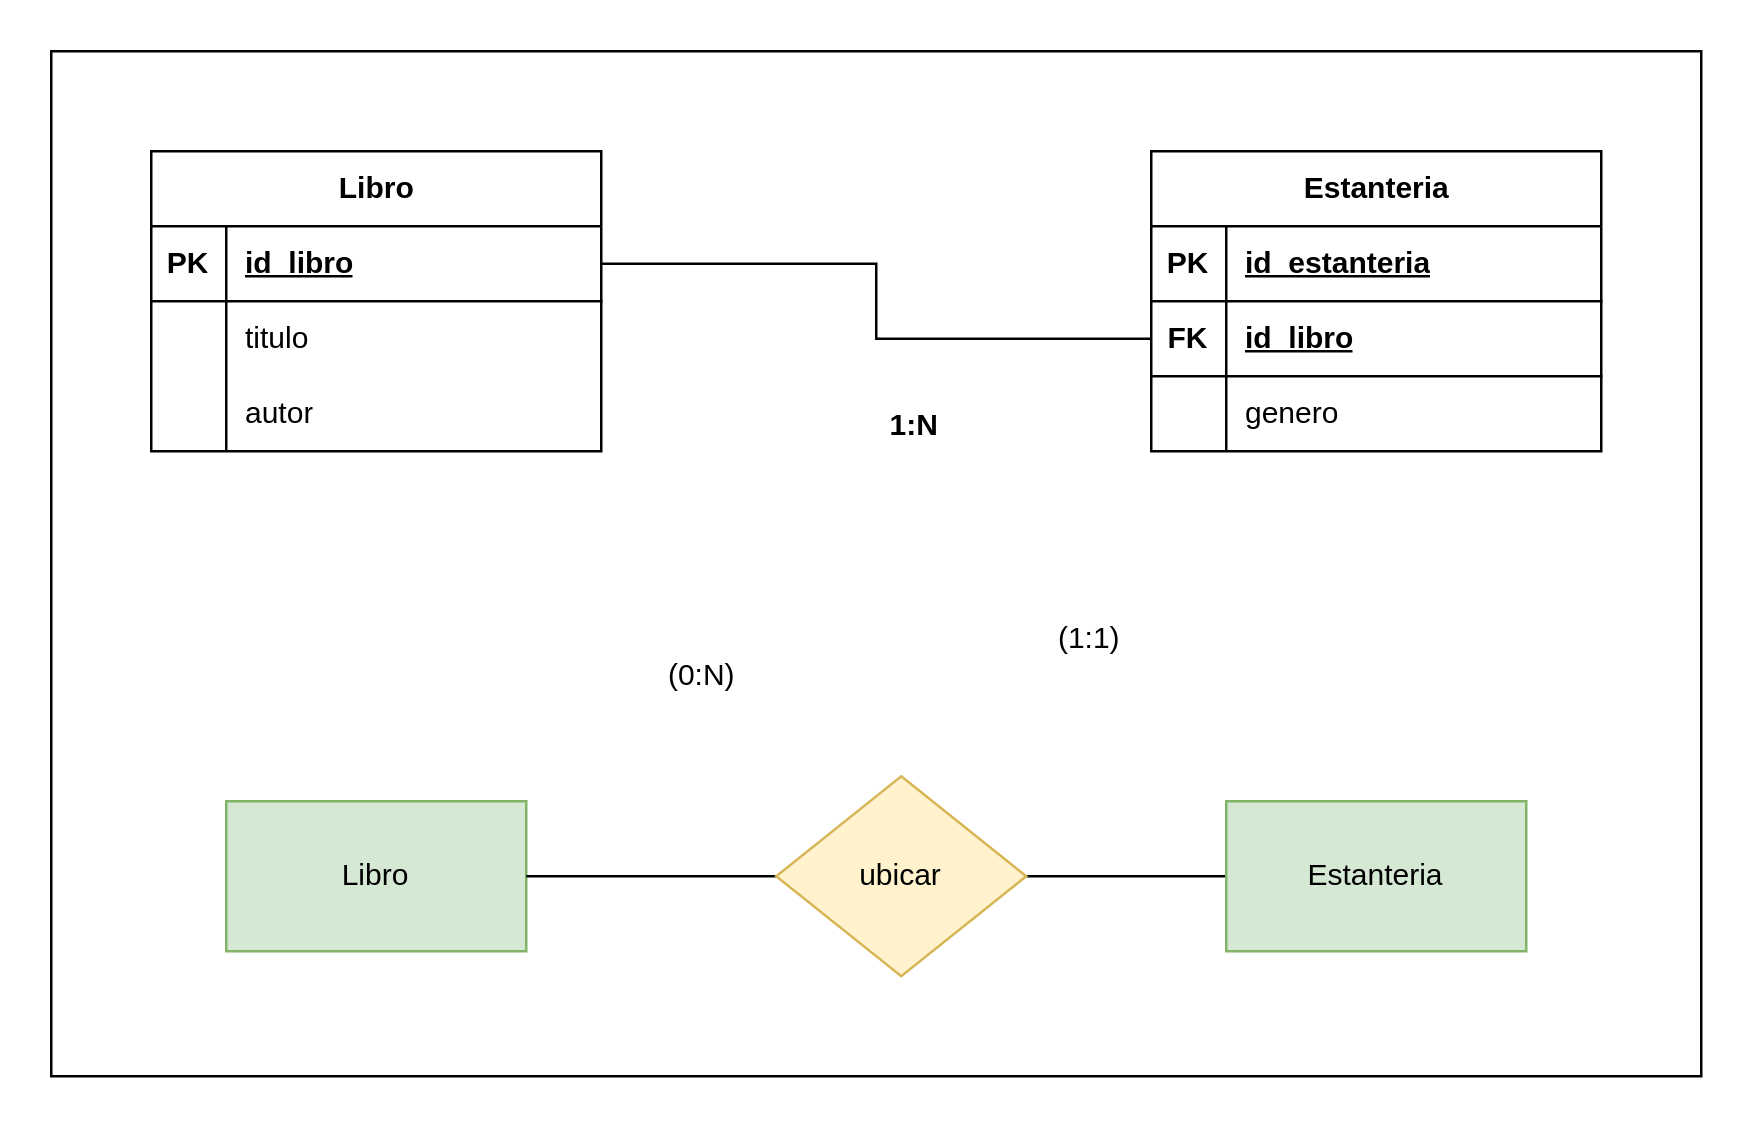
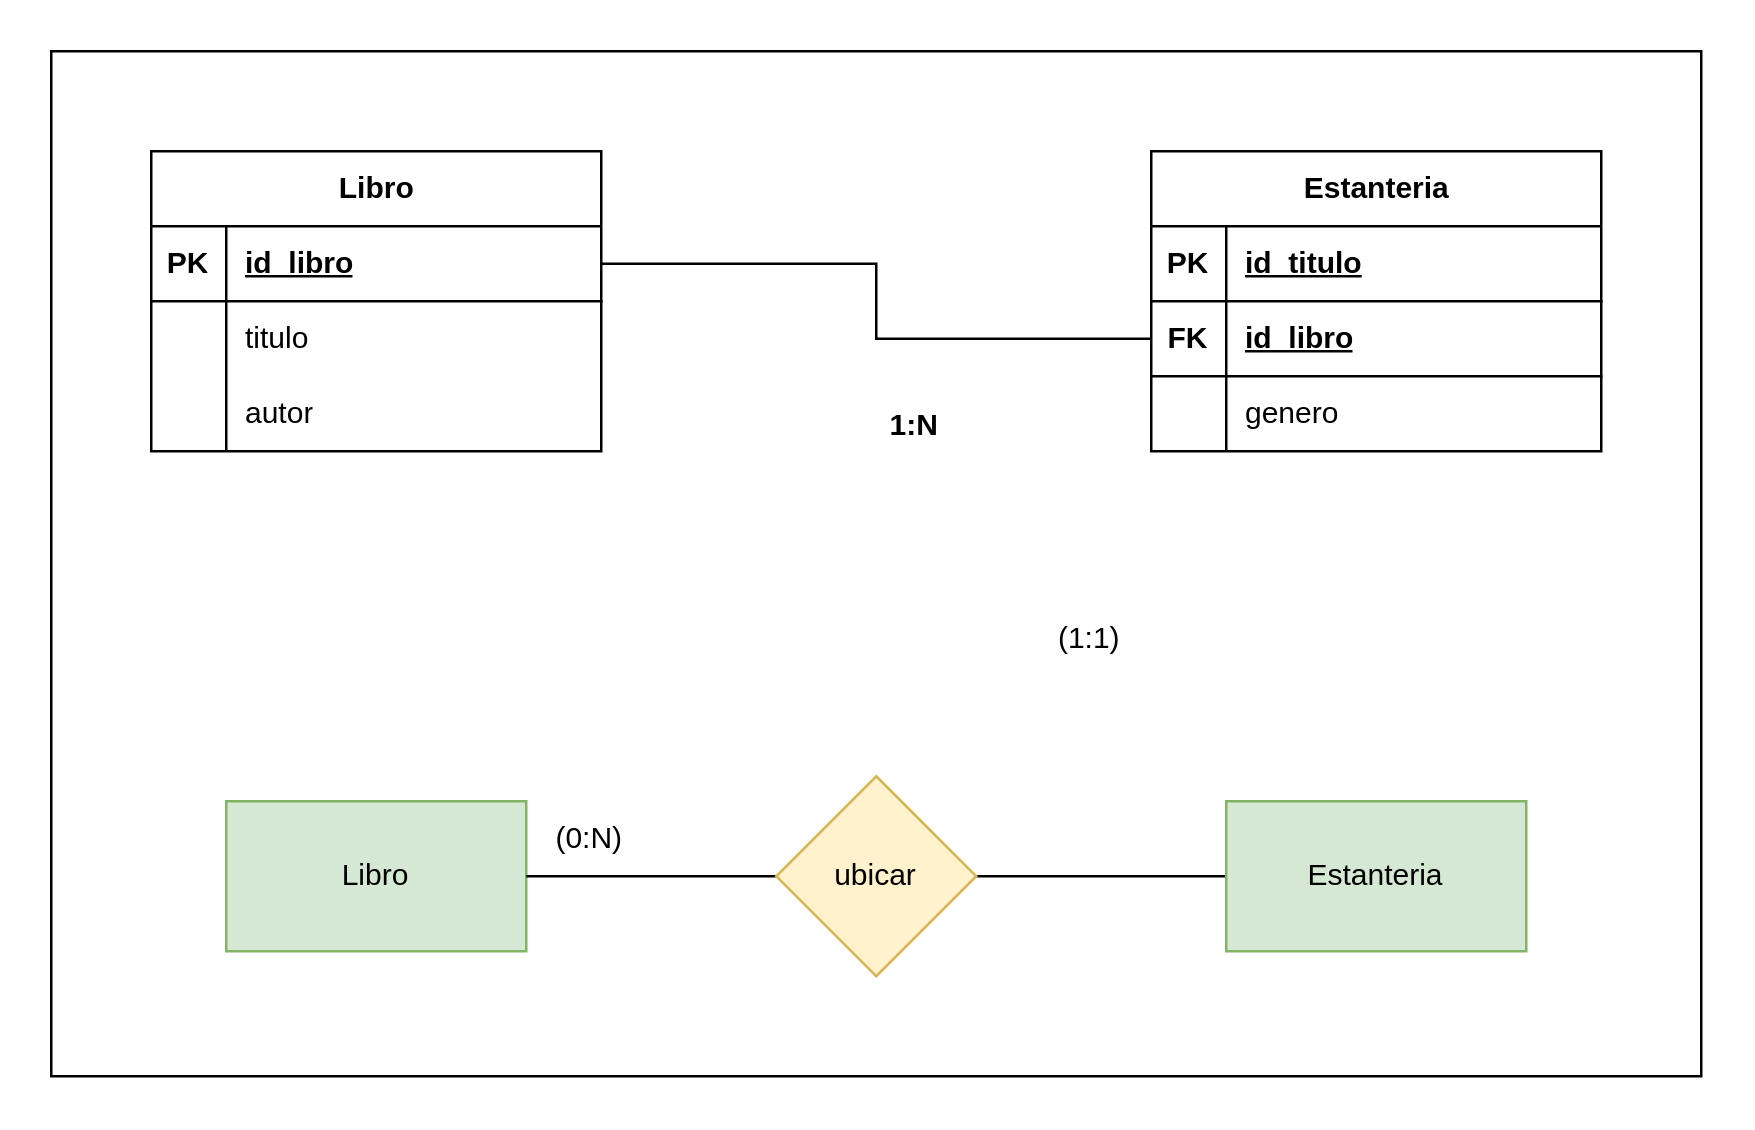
  <mxCell id="0" />
  <mxCell id="1" parent="0" />
  <mxCell id="2" value="" style="group" vertex="1" connectable="0" parent="1"><mxGeometry width="660" height="410" as="geometry" x="20" y="20" /></mxCell>
  <mxCell id="3" value="" style="rounded=0;whiteSpace=wrap;html=1;" vertex="1" parent="2"><mxGeometry width="660" height="410" as="geometry" /></mxCell>
  <mxCell id="4" value="Libro" style="rounded=0;whiteSpace=wrap;html=1;fillColor=#d5e8d4;strokeColor=#82b366;" vertex="1" parent="2"><mxGeometry x="70" y="300" width="120" height="60" as="geometry" /></mxCell>
  <mxCell id="5" style="edgeStyle=orthogonalEdgeStyle;rounded=0;orthogonalLoop=1;jettySize=auto;html=1;exitX=0;exitY=0.5;exitDx=0;exitDy=0;entryX=1;entryY=0.5;entryDx=0;entryDy=0;endArrow=none;startFill=0;" edge="1" parent="2" source="7" target="4"><mxGeometry relative="1" as="geometry" /></mxCell>
  <mxCell id="6" style="edgeStyle=orthogonalEdgeStyle;rounded=0;orthogonalLoop=1;jettySize=auto;html=1;exitX=1;exitY=0.5;exitDx=0;exitDy=0;entryX=0;entryY=0.5;entryDx=0;entryDy=0;endArrow=none;startFill=0;" edge="1" parent="2" source="7" target="8"><mxGeometry relative="1" as="geometry" /></mxCell>
- <mxCell id="7" value="ubicar" style="rhombus;whiteSpace=wrap;html=1;fillColor=#fff2cc;strokeColor=#d6b656;" vertex="1" parent="2"><mxGeometry x="290" y="290" width="100" height="80" as="geometry" /></mxCell>
+ <mxCell id="7" value="ubicar" style="rhombus;whiteSpace=wrap;html=1;fillColor=#fff2cc;strokeColor=#d6b656;" vertex="1" parent="2"><mxGeometry x="290" y="290" width="80" height="80" as="geometry" /></mxCell>
  <mxCell id="8" value="Estanteria" style="rounded=0;whiteSpace=wrap;html=1;fillColor=#d5e8d4;strokeColor=#82b366;" vertex="1" parent="2"><mxGeometry x="470" y="300" width="120" height="60" as="geometry" /></mxCell>
- <mxCell id="9" value="(0:N)" style="text;html=1;align=center;verticalAlign=middle;resizable=0;points=[];autosize=1;strokeColor=none;fillColor=none;" vertex="1" parent="2"><mxGeometry x="235" y="235" width="50" height="30" as="geometry" /></mxCell>
+ <mxCell id="9" value="(0:N)" style="text;html=1;align=center;verticalAlign=middle;resizable=0;points=[];autosize=1;strokeColor=none;fillColor=none;" vertex="1" parent="2"><mxGeometry x="190" y="300" width="50" height="30" as="geometry" /></mxCell>
  <mxCell id="10" value="(1:1)" style="text;html=1;align=center;verticalAlign=middle;resizable=0;points=[];autosize=1;strokeColor=none;fillColor=none;" vertex="1" parent="2"><mxGeometry x="390" y="220" width="50" height="30" as="geometry" /></mxCell>
  <mxCell id="11" value="1:N" style="text;html=1;align=center;verticalAlign=middle;resizable=0;points=[];autosize=1;strokeColor=none;fillColor=none;fontStyle=1" vertex="1" parent="2"><mxGeometry x="325" y="135" width="40" height="30" as="geometry" /></mxCell>
  <mxCell id="12" value="Libro" style="shape=table;startSize=30;container=1;collapsible=1;childLayout=tableLayout;fixedRows=1;rowLines=0;fontStyle=1;align=center;resizeLast=1;html=1;" vertex="1" parent="2"><mxGeometry x="40" y="40" width="180" height="120" as="geometry" /></mxCell>
  <mxCell id="13" value="" style="shape=tableRow;horizontal=0;startSize=0;swimlaneHead=0;swimlaneBody=0;fillColor=none;collapsible=0;dropTarget=0;points=[[0,0.5],[1,0.5]];portConstraint=eastwest;top=0;left=0;right=0;bottom=1;" vertex="1" parent="12"><mxGeometry y="30" width="180" height="30" as="geometry" /></mxCell>
  <mxCell id="14" value="PK" style="shape=partialRectangle;connectable=0;fillColor=none;top=0;left=0;bottom=0;right=0;fontStyle=1;overflow=hidden;whiteSpace=wrap;html=1;" vertex="1" parent="13"><mxGeometry width="30" height="30" as="geometry"><mxRectangle width="30" height="30" as="alternateBounds" /></mxGeometry></mxCell>
  <mxCell id="15" value="id_libro" style="shape=partialRectangle;connectable=0;fillColor=none;top=0;left=0;bottom=0;right=0;align=left;spacingLeft=6;fontStyle=5;overflow=hidden;whiteSpace=wrap;html=1;" vertex="1" parent="13"><mxGeometry x="30" width="150" height="30" as="geometry"><mxRectangle width="150" height="30" as="alternateBounds" /></mxGeometry></mxCell>
  <mxCell id="16" value="" style="shape=tableRow;horizontal=0;startSize=0;swimlaneHead=0;swimlaneBody=0;fillColor=none;collapsible=0;dropTarget=0;points=[[0,0.5],[1,0.5]];portConstraint=eastwest;top=0;left=0;right=0;bottom=0;" vertex="1" parent="12"><mxGeometry y="60" width="180" height="30" as="geometry" /></mxCell>
  <mxCell id="17" value="" style="shape=partialRectangle;connectable=0;fillColor=none;top=0;left=0;bottom=0;right=0;editable=1;overflow=hidden;whiteSpace=wrap;html=1;" vertex="1" parent="16"><mxGeometry width="30" height="30" as="geometry"><mxRectangle width="30" height="30" as="alternateBounds" /></mxGeometry></mxCell>
  <mxCell id="18" value="titulo&lt;span style=&quot;white-space: pre;&quot;&gt;&#09;&lt;/span&gt;" style="shape=partialRectangle;connectable=0;fillColor=none;top=0;left=0;bottom=0;right=0;align=left;spacingLeft=6;overflow=hidden;whiteSpace=wrap;html=1;" vertex="1" parent="16"><mxGeometry x="30" width="150" height="30" as="geometry"><mxRectangle width="150" height="30" as="alternateBounds" /></mxGeometry></mxCell>
  <mxCell id="19" value="" style="shape=tableRow;horizontal=0;startSize=0;swimlaneHead=0;swimlaneBody=0;fillColor=none;collapsible=0;dropTarget=0;points=[[0,0.5],[1,0.5]];portConstraint=eastwest;top=0;left=0;right=0;bottom=0;" vertex="1" parent="12"><mxGeometry y="90" width="180" height="30" as="geometry" /></mxCell>
  <mxCell id="20" value="" style="shape=partialRectangle;connectable=0;fillColor=none;top=0;left=0;bottom=0;right=0;editable=1;overflow=hidden;whiteSpace=wrap;html=1;" vertex="1" parent="19"><mxGeometry width="30" height="30" as="geometry"><mxRectangle width="30" height="30" as="alternateBounds" /></mxGeometry></mxCell>
  <mxCell id="21" value="autor" style="shape=partialRectangle;connectable=0;fillColor=none;top=0;left=0;bottom=0;right=0;align=left;spacingLeft=6;overflow=hidden;whiteSpace=wrap;html=1;" vertex="1" parent="19"><mxGeometry x="30" width="150" height="30" as="geometry"><mxRectangle width="150" height="30" as="alternateBounds" /></mxGeometry></mxCell>
  <mxCell id="22" value="Estanteria" style="shape=table;startSize=30;container=1;collapsible=1;childLayout=tableLayout;fixedRows=1;rowLines=0;fontStyle=1;align=center;resizeLast=1;html=1;" vertex="1" parent="2"><mxGeometry x="440" y="40" width="180" height="120" as="geometry" /></mxCell>
  <mxCell id="23" value="" style="shape=tableRow;horizontal=0;startSize=0;swimlaneHead=0;swimlaneBody=0;fillColor=none;collapsible=0;dropTarget=0;points=[[0,0.5],[1,0.5]];portConstraint=eastwest;top=0;left=0;right=0;bottom=1;" vertex="1" parent="22"><mxGeometry y="30" width="180" height="30" as="geometry" /></mxCell>
  <mxCell id="24" value="PK" style="shape=partialRectangle;connectable=0;fillColor=none;top=0;left=0;bottom=0;right=0;fontStyle=1;overflow=hidden;whiteSpace=wrap;html=1;" vertex="1" parent="23"><mxGeometry width="30" height="30" as="geometry"><mxRectangle width="30" height="30" as="alternateBounds" /></mxGeometry></mxCell>
- <mxCell id="25" value="id_estanteria" style="shape=partialRectangle;connectable=0;fillColor=none;top=0;left=0;bottom=0;right=0;align=left;spacingLeft=6;fontStyle=5;overflow=hidden;whiteSpace=wrap;html=1;" vertex="1" parent="23"><mxGeometry x="30" width="150" height="30" as="geometry"><mxRectangle width="150" height="30" as="alternateBounds" /></mxGeometry></mxCell>
+ <mxCell id="25" value="id_titulo" style="shape=partialRectangle;connectable=0;fillColor=none;top=0;left=0;bottom=0;right=0;align=left;spacingLeft=6;fontStyle=5;overflow=hidden;whiteSpace=wrap;html=1;" vertex="1" parent="23"><mxGeometry x="30" width="150" height="30" as="geometry"><mxRectangle width="150" height="30" as="alternateBounds" /></mxGeometry></mxCell>
  <mxCell id="26" value="" style="shape=tableRow;horizontal=0;startSize=0;swimlaneHead=0;swimlaneBody=0;fillColor=none;collapsible=0;dropTarget=0;points=[[0,0.5],[1,0.5]];portConstraint=eastwest;top=0;left=0;right=0;bottom=1;" vertex="1" parent="22"><mxGeometry y="60" width="180" height="30" as="geometry" /></mxCell>
  <mxCell id="27" value="FK" style="shape=partialRectangle;connectable=0;fillColor=none;top=0;left=0;bottom=0;right=0;fontStyle=1;overflow=hidden;whiteSpace=wrap;html=1;" vertex="1" parent="26"><mxGeometry width="30" height="30" as="geometry"><mxRectangle width="30" height="30" as="alternateBounds" /></mxGeometry></mxCell>
  <mxCell id="28" value="id_libro" style="shape=partialRectangle;connectable=0;fillColor=none;top=0;left=0;bottom=0;right=0;align=left;spacingLeft=6;fontStyle=5;overflow=hidden;whiteSpace=wrap;html=1;" vertex="1" parent="26"><mxGeometry x="30" width="150" height="30" as="geometry"><mxRectangle width="150" height="30" as="alternateBounds" /></mxGeometry></mxCell>
  <mxCell id="29" value="" style="shape=tableRow;horizontal=0;startSize=0;swimlaneHead=0;swimlaneBody=0;fillColor=none;collapsible=0;dropTarget=0;points=[[0,0.5],[1,0.5]];portConstraint=eastwest;top=0;left=0;right=0;bottom=0;" vertex="1" parent="22"><mxGeometry y="90" width="180" height="30" as="geometry" /></mxCell>
  <mxCell id="30" value="" style="shape=partialRectangle;connectable=0;fillColor=none;top=0;left=0;bottom=0;right=0;editable=1;overflow=hidden;whiteSpace=wrap;html=1;" vertex="1" parent="29"><mxGeometry width="30" height="30" as="geometry"><mxRectangle width="30" height="30" as="alternateBounds" /></mxGeometry></mxCell>
  <mxCell id="31" value="genero" style="shape=partialRectangle;connectable=0;fillColor=none;top=0;left=0;bottom=0;right=0;align=left;spacingLeft=6;overflow=hidden;whiteSpace=wrap;html=1;" vertex="1" parent="29"><mxGeometry x="30" width="150" height="30" as="geometry"><mxRectangle width="150" height="30" as="alternateBounds" /></mxGeometry></mxCell>
  <mxCell id="32" style="edgeStyle=orthogonalEdgeStyle;rounded=0;orthogonalLoop=1;jettySize=auto;html=1;exitX=1;exitY=0.5;exitDx=0;exitDy=0;entryX=0;entryY=0.5;entryDx=0;entryDy=0;endArrow=none;startFill=0;" edge="1" parent="2" source="13" target="26"><mxGeometry relative="1" as="geometry" /></mxCell>
